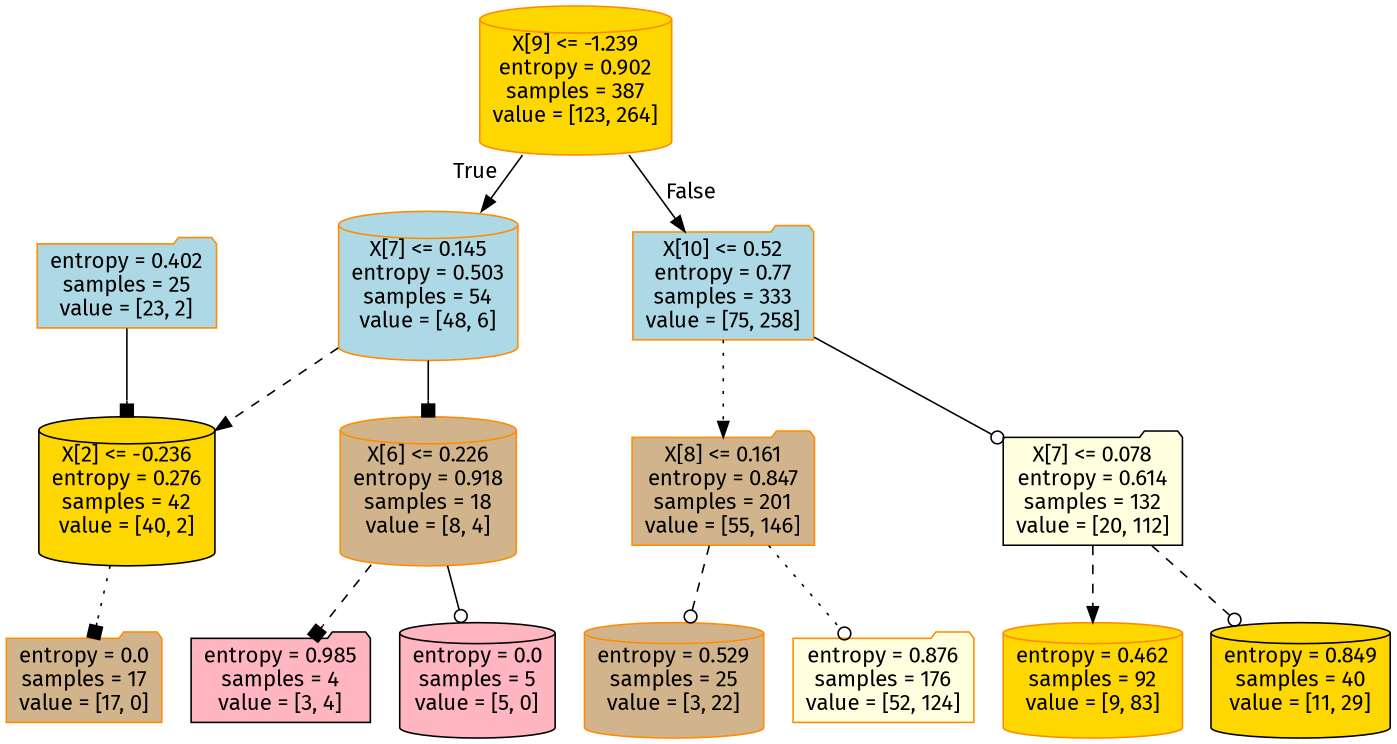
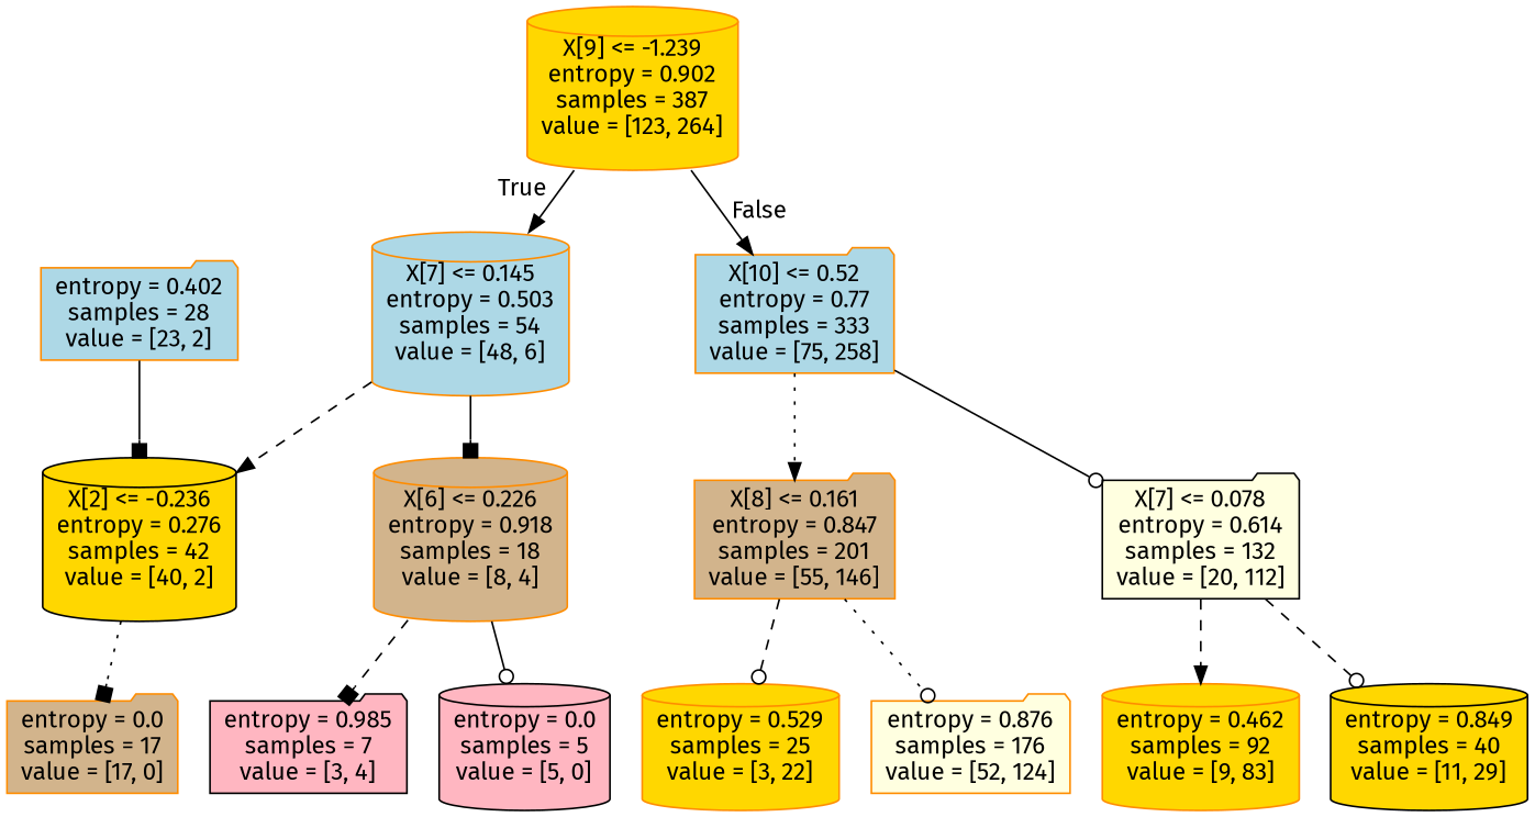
  digraph {
    fontname="Fira Sans"
    node [color=darkorange fillcolor=gold fontname="Fira Sans" shape=cylinder style=filled]
    edge [arrowhead=normal fontname="Fira Sans" style=solid]
    n1 [label="X[9] <= -1.239\nentropy = 0.902\nsamples = 387\nvalue = [123, 264]"]
    n2 [fillcolor=lightblue label="X[7] <= 0.145\nentropy = 0.503\nsamples = 54\nvalue = [48, 6]"]
    n3 [fillcolor=lightblue label="X[10] <= 0.52\nentropy = 0.77\nsamples = 333\nvalue = [75, 258]" shape=folder]
    n4 [color=black label="X[2] <= -0.236\nentropy = 0.276\nsamples = 42\nvalue = [40, 2]"]
    n5 [fillcolor=tan label="X[6] <= 0.226\nentropy = 0.918\nsamples = 18\nvalue = [8, 4]"]
    n6 [fillcolor=tan label="X[8] <= 0.161\nentropy = 0.847\nsamples = 201\nvalue = [55, 146]" shape=folder]
    n7 [color=black fillcolor=lightyellow label="X[7] <= 0.078\nentropy = 0.614\nsamples = 132\nvalue = [20, 112]" shape=folder]
    n8 [fillcolor=tan label="entropy = 0.0\nsamples = 17\nvalue = [17, 0]" shape=folder]
-   n9 [color=black fillcolor=lightpink label="entropy = 0.985\nsamples = 4\nvalue = [3, 4]" shape=folder]
+   n9 [color=black fillcolor=lightpink label="entropy = 0.985\nsamples = 7\nvalue = [3, 4]" shape=folder]
    n10 [color=black fillcolor=lightpink label="entropy = 0.0\nsamples = 5\nvalue = [5, 0]"]
-   n11 [fillcolor=lightblue label="entropy = 0.402\nsamples = 25\nvalue = [23, 2]" shape=folder]
-   n12 [fillcolor=tan label="entropy = 0.529\nsamples = 25\nvalue = [3, 22]"]
+   n11 [fillcolor=lightblue label="entropy = 0.402\nsamples = 28\nvalue = [23, 2]" shape=folder]
+   n12 [label="entropy = 0.529\nsamples = 25\nvalue = [3, 22]"]
    n13 [fillcolor=lightyellow label="entropy = 0.876\nsamples = 176\nvalue = [52, 124]" shape=folder]
    n14 [label="entropy = 0.462\nsamples = 92\nvalue = [9, 83]"]
    n15 [color=black label="entropy = 0.849\nsamples = 40\nvalue = [11, 29]"]
    n1 -> n2 [headlabel=True labelangle=45 labeldistance=2.5]
    n1 -> n3 [headlabel=False labelangle=-45 labeldistance=2.5]
    n2 -> n4 [style=dashed]
    n2 -> n5 [arrowhead=box]
    n3 -> n6 [style=dotted]
    n3 -> n7 [arrowhead=odot]
    n4 -> n8 [arrowhead=box style=dotted]
    n5 -> n9 [arrowhead=box style=dashed]
    n5 -> n10 [arrowhead=odot]
    n6 -> n12 [arrowhead=odot style=dashed]
    n6 -> n13 [arrowhead=odot style=dotted]
    n7 -> n14 [style=dashed]
    n7 -> n15 [arrowhead=odot style=dashed]
    n11 -> n4 [arrowhead=box]
  }
